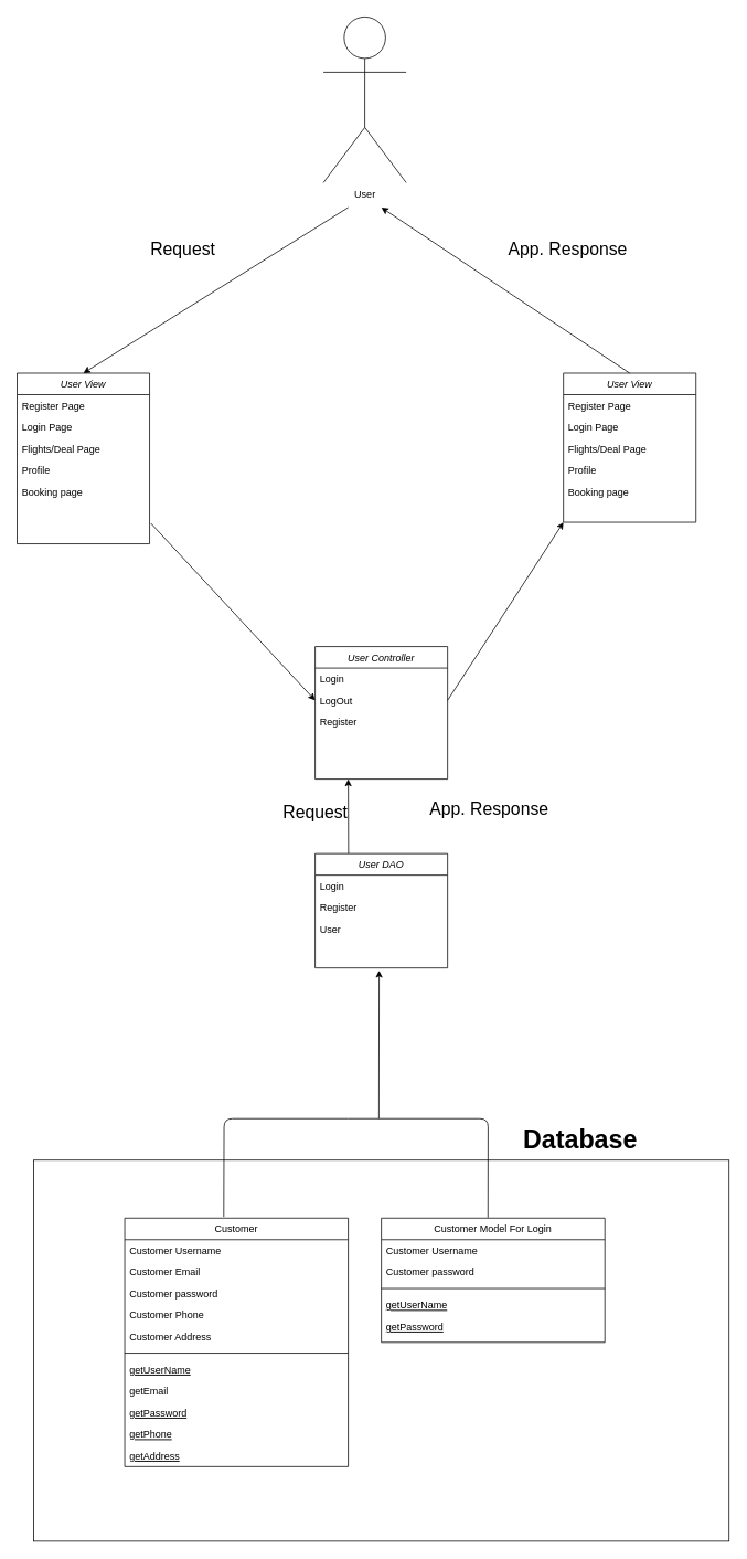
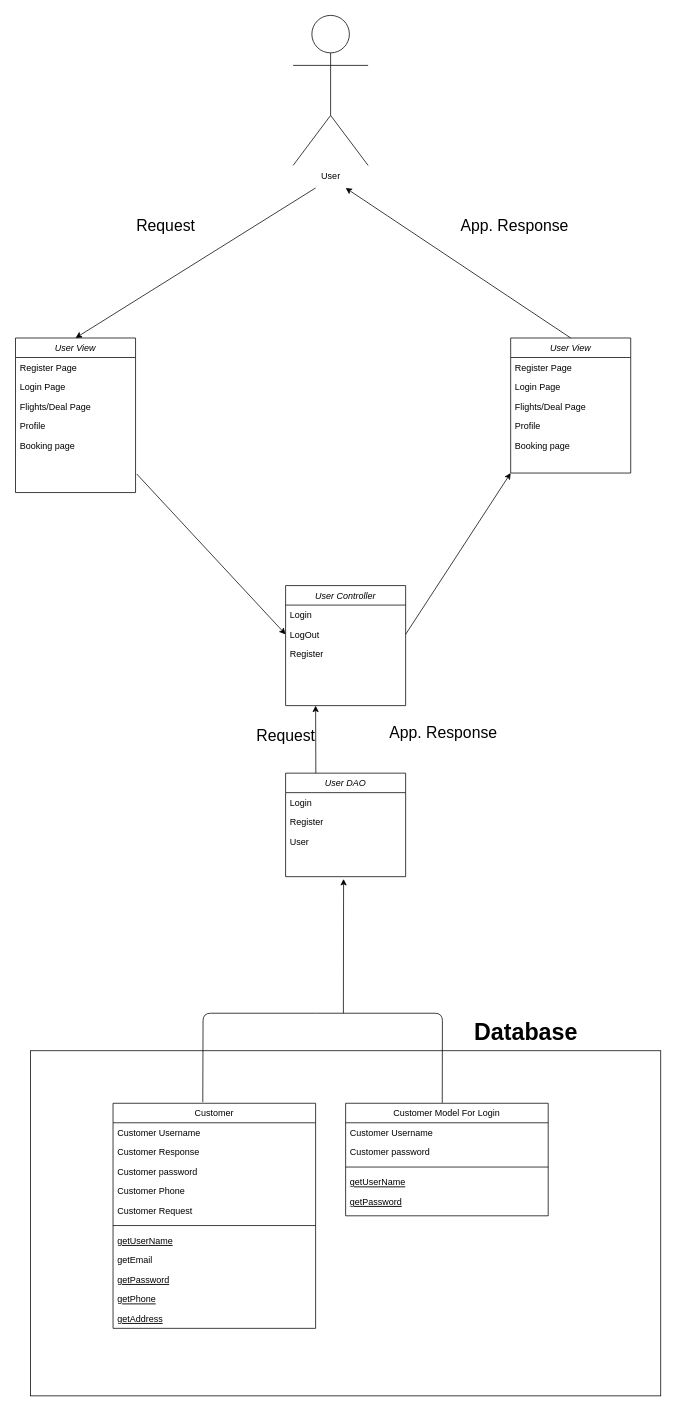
  <mxCell id="0" />
  <mxCell id="1" parent="0" />
  <mxCell id="2" value="User DAO" style="swimlane;fontStyle=2;align=center;verticalAlign=top;childLayout=stackLayout;horizontal=1;startSize=26;horizontalStack=0;resizeParent=1;resizeLast=0;collapsible=1;marginBottom=0;rounded=0;shadow=0;strokeWidth=1;" parent="1" vertex="1"><mxGeometry x="380" y="1030" width="160" height="138" as="geometry"><mxRectangle x="230" y="140" width="160" height="26" as="alternateBounds" /></mxGeometry></mxCell>
  <mxCell id="3" value="Login" style="text;align=left;verticalAlign=top;spacingLeft=4;spacingRight=4;overflow=hidden;rotatable=0;points=[[0,0.5],[1,0.5]];portConstraint=eastwest;" parent="2" vertex="1"><mxGeometry y="26" width="160" height="26" as="geometry" /></mxCell>
  <mxCell id="4" value="Register" style="text;align=left;verticalAlign=top;spacingLeft=4;spacingRight=4;overflow=hidden;rotatable=0;points=[[0,0.5],[1,0.5]];portConstraint=eastwest;rounded=0;shadow=0;html=0;" parent="2" vertex="1"><mxGeometry y="52" width="160" height="26" as="geometry" /></mxCell>
  <mxCell id="5" value="User" style="text;align=left;verticalAlign=top;spacingLeft=4;spacingRight=4;overflow=hidden;rotatable=0;points=[[0,0.5],[1,0.5]];portConstraint=eastwest;rounded=0;shadow=0;html=0;" parent="2" vertex="1"><mxGeometry y="78" width="160" height="26" as="geometry" /></mxCell>
  <mxCell id="6" value="User View&#10;" style="swimlane;fontStyle=2;align=center;verticalAlign=top;childLayout=stackLayout;horizontal=1;startSize=26;horizontalStack=0;resizeParent=1;resizeLast=0;collapsible=1;marginBottom=0;rounded=0;shadow=0;strokeWidth=1;" parent="1" vertex="1"><mxGeometry x="20" y="450" width="160" height="206" as="geometry"><mxRectangle x="230" y="140" width="160" height="26" as="alternateBounds" /></mxGeometry></mxCell>
  <mxCell id="7" value="Register Page" style="text;align=left;verticalAlign=top;spacingLeft=4;spacingRight=4;overflow=hidden;rotatable=0;points=[[0,0.5],[1,0.5]];portConstraint=eastwest;" parent="6" vertex="1"><mxGeometry y="26" width="160" height="26" as="geometry" /></mxCell>
  <mxCell id="8" value="Login Page" style="text;align=left;verticalAlign=top;spacingLeft=4;spacingRight=4;overflow=hidden;rotatable=0;points=[[0,0.5],[1,0.5]];portConstraint=eastwest;rounded=0;shadow=0;html=0;" parent="6" vertex="1"><mxGeometry y="52" width="160" height="26" as="geometry" /></mxCell>
  <mxCell id="9" value="Flights/Deal Page&#10;" style="text;align=left;verticalAlign=top;spacingLeft=4;spacingRight=4;overflow=hidden;rotatable=0;points=[[0,0.5],[1,0.5]];portConstraint=eastwest;rounded=0;shadow=0;html=0;" parent="6" vertex="1"><mxGeometry y="78" width="160" height="26" as="geometry" /></mxCell>
  <mxCell id="10" value="Profile" style="text;align=left;verticalAlign=top;spacingLeft=4;spacingRight=4;overflow=hidden;rotatable=0;points=[[0,0.5],[1,0.5]];portConstraint=eastwest;rounded=0;shadow=0;html=0;" parent="6" vertex="1"><mxGeometry y="104" width="160" height="26" as="geometry" /></mxCell>
  <mxCell id="11" value="Booking page&#10;" style="text;align=left;verticalAlign=top;spacingLeft=4;spacingRight=4;overflow=hidden;rotatable=0;points=[[0,0.5],[1,0.5]];portConstraint=eastwest;rounded=0;shadow=0;html=0;" parent="6" vertex="1"><mxGeometry y="130" width="160" height="50" as="geometry" /></mxCell>
  <mxCell id="12" value="User Controller" style="swimlane;fontStyle=2;align=center;verticalAlign=top;childLayout=stackLayout;horizontal=1;startSize=26;horizontalStack=0;resizeParent=1;resizeLast=0;collapsible=1;marginBottom=0;rounded=0;shadow=0;strokeWidth=1;" parent="1" vertex="1"><mxGeometry x="380" y="780" width="160" height="160" as="geometry"><mxRectangle x="230" y="140" width="160" height="26" as="alternateBounds" /></mxGeometry></mxCell>
  <mxCell id="13" value="Login" style="text;align=left;verticalAlign=top;spacingLeft=4;spacingRight=4;overflow=hidden;rotatable=0;points=[[0,0.5],[1,0.5]];portConstraint=eastwest;" parent="12" vertex="1"><mxGeometry y="26" width="160" height="26" as="geometry" /></mxCell>
  <mxCell id="14" value="LogOut" style="text;align=left;verticalAlign=top;spacingLeft=4;spacingRight=4;overflow=hidden;rotatable=0;points=[[0,0.5],[1,0.5]];portConstraint=eastwest;rounded=0;shadow=0;html=0;" parent="12" vertex="1"><mxGeometry y="52" width="160" height="26" as="geometry" /></mxCell>
  <mxCell id="15" value="Register" style="text;align=left;verticalAlign=top;spacingLeft=4;spacingRight=4;overflow=hidden;rotatable=0;points=[[0,0.5],[1,0.5]];portConstraint=eastwest;rounded=0;shadow=0;html=0;" parent="12" vertex="1"><mxGeometry y="78" width="160" height="26" as="geometry" /></mxCell>
  <mxCell id="16" value="" style="endArrow=classic;html=1;entryX=0.483;entryY=1.118;entryDx=0;entryDy=0;entryPerimeter=0;" parent="1" edge="1"><mxGeometry width="50" height="50" relative="1" as="geometry"><mxPoint x="457" y="1350" as="sourcePoint" /><mxPoint x="457.28" y="1171.068" as="targetPoint" /></mxGeometry></mxCell>
  <mxCell id="17" value="" style="group" parent="1" vertex="1" connectable="0"><mxGeometry x="40" y="1350" width="840" height="510" as="geometry" /></mxCell>
  <mxCell id="18" value="Customer&#10;" style="swimlane;fontStyle=0;align=center;verticalAlign=top;childLayout=stackLayout;horizontal=1;startSize=26;horizontalStack=0;resizeParent=1;resizeLast=0;collapsible=1;marginBottom=0;rounded=0;shadow=0;strokeWidth=1;" parent="17" vertex="1"><mxGeometry x="110" y="120" width="270" height="300" as="geometry"><mxRectangle x="40" y="360" width="160" height="26" as="alternateBounds" /></mxGeometry></mxCell>
  <mxCell id="19" value="Customer Username&#10;&#10;" style="text;align=left;verticalAlign=top;spacingLeft=4;spacingRight=4;overflow=hidden;rotatable=0;points=[[0,0.5],[1,0.5]];portConstraint=eastwest;" parent="18" vertex="1"><mxGeometry y="26" width="270" height="26" as="geometry" /></mxCell>
- <mxCell id="20" value="Customer Email&#10;" style="text;align=left;verticalAlign=top;spacingLeft=4;spacingRight=4;overflow=hidden;rotatable=0;points=[[0,0.5],[1,0.5]];portConstraint=eastwest;rounded=0;shadow=0;html=0;" parent="18" vertex="1"><mxGeometry y="52" width="270" height="26" as="geometry" /></mxCell>
+ <mxCell id="20" value="Customer Response&#10;" style="text;align=left;verticalAlign=top;spacingLeft=4;spacingRight=4;overflow=hidden;rotatable=0;points=[[0,0.5],[1,0.5]];portConstraint=eastwest;rounded=0;shadow=0;html=0;" parent="18" vertex="1"><mxGeometry y="52" width="270" height="26" as="geometry" /></mxCell>
  <mxCell id="21" value="Customer password&#10;" style="text;align=left;verticalAlign=top;spacingLeft=4;spacingRight=4;overflow=hidden;rotatable=0;points=[[0,0.5],[1,0.5]];portConstraint=eastwest;rounded=0;shadow=0;html=0;" parent="18" vertex="1"><mxGeometry y="78" width="270" height="26" as="geometry" /></mxCell>
  <mxCell id="22" value="Customer Phone&#10;" style="text;align=left;verticalAlign=top;spacingLeft=4;spacingRight=4;overflow=hidden;rotatable=0;points=[[0,0.5],[1,0.5]];portConstraint=eastwest;rounded=0;shadow=0;html=0;" parent="18" vertex="1"><mxGeometry y="104" width="270" height="26" as="geometry" /></mxCell>
- <mxCell id="23" value="Customer Address&#10;" style="text;align=left;verticalAlign=top;spacingLeft=4;spacingRight=4;overflow=hidden;rotatable=0;points=[[0,0.5],[1,0.5]];portConstraint=eastwest;rounded=0;shadow=0;html=0;" parent="18" vertex="1"><mxGeometry y="130" width="270" height="26" as="geometry" /></mxCell>
+ <mxCell id="23" value="Customer Request&#10;" style="text;align=left;verticalAlign=top;spacingLeft=4;spacingRight=4;overflow=hidden;rotatable=0;points=[[0,0.5],[1,0.5]];portConstraint=eastwest;rounded=0;shadow=0;html=0;" parent="18" vertex="1"><mxGeometry y="130" width="270" height="26" as="geometry" /></mxCell>
  <mxCell id="24" value="" style="line;html=1;strokeWidth=1;align=left;verticalAlign=middle;spacingTop=-1;spacingLeft=3;spacingRight=3;rotatable=0;labelPosition=right;points=[];portConstraint=eastwest;" parent="18" vertex="1"><mxGeometry y="156" width="270" height="14" as="geometry" /></mxCell>
  <mxCell id="25" value="getUserName" style="text;align=left;verticalAlign=top;spacingLeft=4;spacingRight=4;overflow=hidden;rotatable=0;points=[[0,0.5],[1,0.5]];portConstraint=eastwest;fontStyle=4" parent="18" vertex="1"><mxGeometry y="170" width="270" height="26" as="geometry" /></mxCell>
  <mxCell id="26" value="getEmail&#10;" style="text;align=left;verticalAlign=top;spacingLeft=4;spacingRight=4;overflow=hidden;rotatable=0;points=[[0,0.5],[1,0.5]];portConstraint=eastwest;" parent="18" vertex="1"><mxGeometry y="196" width="270" height="26" as="geometry" /></mxCell>
  <mxCell id="27" value="getPassword" style="text;align=left;verticalAlign=top;spacingLeft=4;spacingRight=4;overflow=hidden;rotatable=0;points=[[0,0.5],[1,0.5]];portConstraint=eastwest;fontStyle=4" parent="18" vertex="1"><mxGeometry y="222" width="270" height="26" as="geometry" /></mxCell>
  <mxCell id="28" value="getPhone" style="text;align=left;verticalAlign=top;spacingLeft=4;spacingRight=4;overflow=hidden;rotatable=0;points=[[0,0.5],[1,0.5]];portConstraint=eastwest;fontStyle=4" parent="18" vertex="1"><mxGeometry y="248" width="270" height="26" as="geometry" /></mxCell>
  <mxCell id="29" value="getAddress" style="text;align=left;verticalAlign=top;spacingLeft=4;spacingRight=4;overflow=hidden;rotatable=0;points=[[0,0.5],[1,0.5]];portConstraint=eastwest;fontStyle=4" parent="18" vertex="1"><mxGeometry y="274" width="270" height="26" as="geometry" /></mxCell>
  <mxCell id="30" value="Customer Model For Login" style="swimlane;fontStyle=0;align=center;verticalAlign=top;childLayout=stackLayout;horizontal=1;startSize=26;horizontalStack=0;resizeParent=1;resizeLast=0;collapsible=1;marginBottom=0;rounded=0;shadow=0;strokeWidth=1;" parent="17" vertex="1"><mxGeometry x="420" y="120" width="270" height="150" as="geometry"><mxRectangle x="40" y="360" width="160" height="26" as="alternateBounds" /></mxGeometry></mxCell>
  <mxCell id="31" value="Customer Username&#10;&#10;" style="text;align=left;verticalAlign=top;spacingLeft=4;spacingRight=4;overflow=hidden;rotatable=0;points=[[0,0.5],[1,0.5]];portConstraint=eastwest;" parent="30" vertex="1"><mxGeometry y="26" width="270" height="26" as="geometry" /></mxCell>
  <mxCell id="32" value="Customer password&#10;" style="text;align=left;verticalAlign=top;spacingLeft=4;spacingRight=4;overflow=hidden;rotatable=0;points=[[0,0.5],[1,0.5]];portConstraint=eastwest;rounded=0;shadow=0;html=0;" parent="30" vertex="1"><mxGeometry y="52" width="270" height="26" as="geometry" /></mxCell>
  <mxCell id="33" value="" style="line;html=1;strokeWidth=1;align=left;verticalAlign=middle;spacingTop=-1;spacingLeft=3;spacingRight=3;rotatable=0;labelPosition=right;points=[];portConstraint=eastwest;" parent="30" vertex="1"><mxGeometry y="78" width="270" height="14" as="geometry" /></mxCell>
  <mxCell id="34" value="getUserName" style="text;align=left;verticalAlign=top;spacingLeft=4;spacingRight=4;overflow=hidden;rotatable=0;points=[[0,0.5],[1,0.5]];portConstraint=eastwest;fontStyle=4" parent="30" vertex="1"><mxGeometry y="92" width="270" height="26" as="geometry" /></mxCell>
  <mxCell id="35" value="getPassword" style="text;align=left;verticalAlign=top;spacingLeft=4;spacingRight=4;overflow=hidden;rotatable=0;points=[[0,0.5],[1,0.5]];portConstraint=eastwest;fontStyle=4" parent="30" vertex="1"><mxGeometry y="118" width="270" height="26" as="geometry" /></mxCell>
  <mxCell id="36" value="" style="endArrow=none;html=1;entryX=0.477;entryY=-0.004;entryDx=0;entryDy=0;entryPerimeter=0;" parent="17" target="30" edge="1"><mxGeometry width="50" height="50" relative="1" as="geometry"><mxPoint x="380" as="sourcePoint" /><mxPoint x="380" y="40" as="targetPoint" /><Array as="points"><mxPoint x="549" /></Array></mxGeometry></mxCell>
  <mxCell id="37" value="" style="endArrow=none;html=1;entryX=0.443;entryY=-0.005;entryDx=0;entryDy=0;entryPerimeter=0;" parent="17" target="18" edge="1"><mxGeometry width="50" height="50" relative="1" as="geometry"><mxPoint x="380" as="sourcePoint" /><mxPoint x="238.79" y="129.4" as="targetPoint" /><Array as="points"><mxPoint x="230" /></Array></mxGeometry></mxCell>
  <mxCell id="38" value="" style="rounded=0;whiteSpace=wrap;html=1;fillColor=none;" parent="17" vertex="1"><mxGeometry y="50" width="840" height="460" as="geometry" /></mxCell>
  <mxCell id="39" value="&lt;b&gt;&lt;font style=&quot;font-size: 31px&quot;&gt;Database&lt;/font&gt;&lt;/b&gt;" style="text;html=1;align=center;verticalAlign=middle;resizable=0;points=[];autosize=1;fontSize=21;" parent="17" vertex="1"><mxGeometry x="585" y="10" width="150" height="30" as="geometry" /></mxCell>
  <mxCell id="40" value="" style="endArrow=classic;html=1;entryX=0.5;entryY=0;entryDx=0;entryDy=0;" parent="1" target="6" edge="1"><mxGeometry width="50" height="50" relative="1" as="geometry"><mxPoint x="420" y="250" as="sourcePoint" /><mxPoint x="290" y="230" as="targetPoint" /></mxGeometry></mxCell>
  <mxCell id="41" value="User" style="shape=umlActor;verticalLabelPosition=bottom;verticalAlign=top;html=1;outlineConnect=0;fillColor=none;" parent="1" vertex="1"><mxGeometry x="390" y="20" width="100" height="200" as="geometry" /></mxCell>
  <mxCell id="42" value="" style="endArrow=classic;html=1;entryX=0;entryY=0.5;entryDx=0;entryDy=0;exitX=1.01;exitY=1.026;exitDx=0;exitDy=0;exitPerimeter=0;" parent="1" source="11" target="14" edge="1"><mxGeometry width="50" height="50" relative="1" as="geometry"><mxPoint x="180" y="590" as="sourcePoint" /><mxPoint x="-20" y="820" as="targetPoint" /></mxGeometry></mxCell>
  <mxCell id="43" value="User View&#10;" style="swimlane;fontStyle=2;align=center;verticalAlign=top;childLayout=stackLayout;horizontal=1;startSize=26;horizontalStack=0;resizeParent=1;resizeLast=0;collapsible=1;marginBottom=0;rounded=0;shadow=0;strokeWidth=1;" parent="1" vertex="1"><mxGeometry x="680" y="450" width="160" height="180" as="geometry"><mxRectangle x="230" y="140" width="160" height="26" as="alternateBounds" /></mxGeometry></mxCell>
  <mxCell id="44" value="Register Page" style="text;align=left;verticalAlign=top;spacingLeft=4;spacingRight=4;overflow=hidden;rotatable=0;points=[[0,0.5],[1,0.5]];portConstraint=eastwest;" parent="43" vertex="1"><mxGeometry y="26" width="160" height="26" as="geometry" /></mxCell>
  <mxCell id="45" value="Login Page" style="text;align=left;verticalAlign=top;spacingLeft=4;spacingRight=4;overflow=hidden;rotatable=0;points=[[0,0.5],[1,0.5]];portConstraint=eastwest;rounded=0;shadow=0;html=0;" parent="43" vertex="1"><mxGeometry y="52" width="160" height="26" as="geometry" /></mxCell>
  <mxCell id="46" value="Flights/Deal Page&#10;" style="text;align=left;verticalAlign=top;spacingLeft=4;spacingRight=4;overflow=hidden;rotatable=0;points=[[0,0.5],[1,0.5]];portConstraint=eastwest;rounded=0;shadow=0;html=0;" parent="43" vertex="1"><mxGeometry y="78" width="160" height="26" as="geometry" /></mxCell>
  <mxCell id="47" value="Profile" style="text;align=left;verticalAlign=top;spacingLeft=4;spacingRight=4;overflow=hidden;rotatable=0;points=[[0,0.5],[1,0.5]];portConstraint=eastwest;rounded=0;shadow=0;html=0;" parent="43" vertex="1"><mxGeometry y="104" width="160" height="26" as="geometry" /></mxCell>
  <mxCell id="48" value="Booking page&#10;" style="text;align=left;verticalAlign=top;spacingLeft=4;spacingRight=4;overflow=hidden;rotatable=0;points=[[0,0.5],[1,0.5]];portConstraint=eastwest;rounded=0;shadow=0;html=0;" parent="43" vertex="1"><mxGeometry y="130" width="160" height="30" as="geometry" /></mxCell>
  <mxCell id="49" value="" style="endArrow=classic;html=1;exitX=0.5;exitY=0;exitDx=0;exitDy=0;" parent="1" source="43" edge="1"><mxGeometry width="50" height="50" relative="1" as="geometry"><mxPoint x="620" y="-20" as="sourcePoint" /><mxPoint x="460" y="250" as="targetPoint" /></mxGeometry></mxCell>
  <mxCell id="50" value="" style="endArrow=classic;html=1;entryX=0.483;entryY=1.118;entryDx=0;entryDy=0;entryPerimeter=0;" parent="1" edge="1"><mxGeometry width="50" height="50" relative="1" as="geometry"><mxPoint x="420.31" y="1030" as="sourcePoint" /><mxPoint x="420" y="939.998" as="targetPoint" /></mxGeometry></mxCell>
  <mxCell id="51" value="" style="endArrow=classic;html=1;exitX=1;exitY=0.5;exitDx=0;exitDy=0;" parent="1" source="14" edge="1"><mxGeometry width="50" height="50" relative="1" as="geometry"><mxPoint x="190" y="600" as="sourcePoint" /><mxPoint x="680" y="630" as="targetPoint" /></mxGeometry></mxCell>
  <mxCell id="52" value="Request" style="text;html=1;align=center;verticalAlign=middle;resizable=0;points=[];autosize=1;fontSize=21;" parent="1" vertex="1"><mxGeometry x="175" y="285" width="90" height="30" as="geometry" /></mxCell>
  <mxCell id="53" value="App. Response" style="text;html=1;align=center;verticalAlign=middle;resizable=0;points=[];autosize=1;fontSize=21;" parent="1" vertex="1"><mxGeometry x="605" y="285" width="160" height="30" as="geometry" /></mxCell>
  <mxCell id="54" value="Request" style="text;html=1;align=center;verticalAlign=middle;resizable=0;points=[];autosize=1;fontSize=21;" parent="1" vertex="1"><mxGeometry x="335" y="965" width="90" height="30" as="geometry" /></mxCell>
  <mxCell id="55" value="App. Response" style="text;html=1;align=center;verticalAlign=middle;resizable=0;points=[];autosize=1;fontSize=21;" parent="1" vertex="1"><mxGeometry x="510" y="960" width="160" height="30" as="geometry" /></mxCell>
